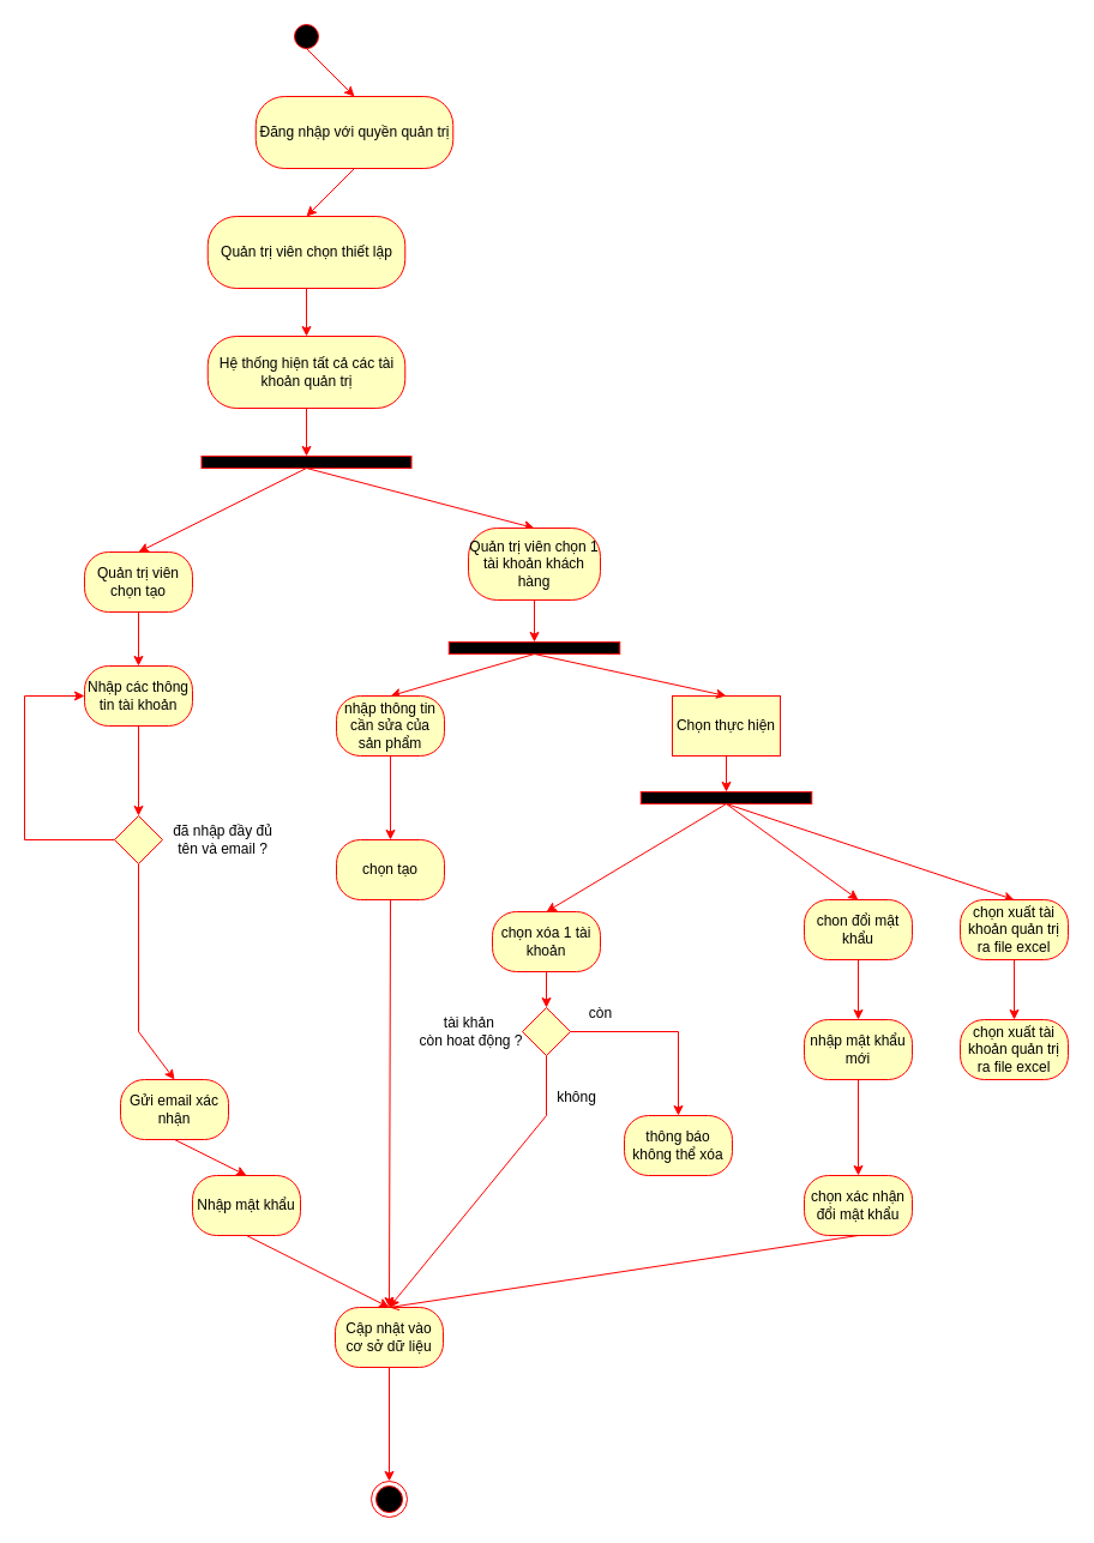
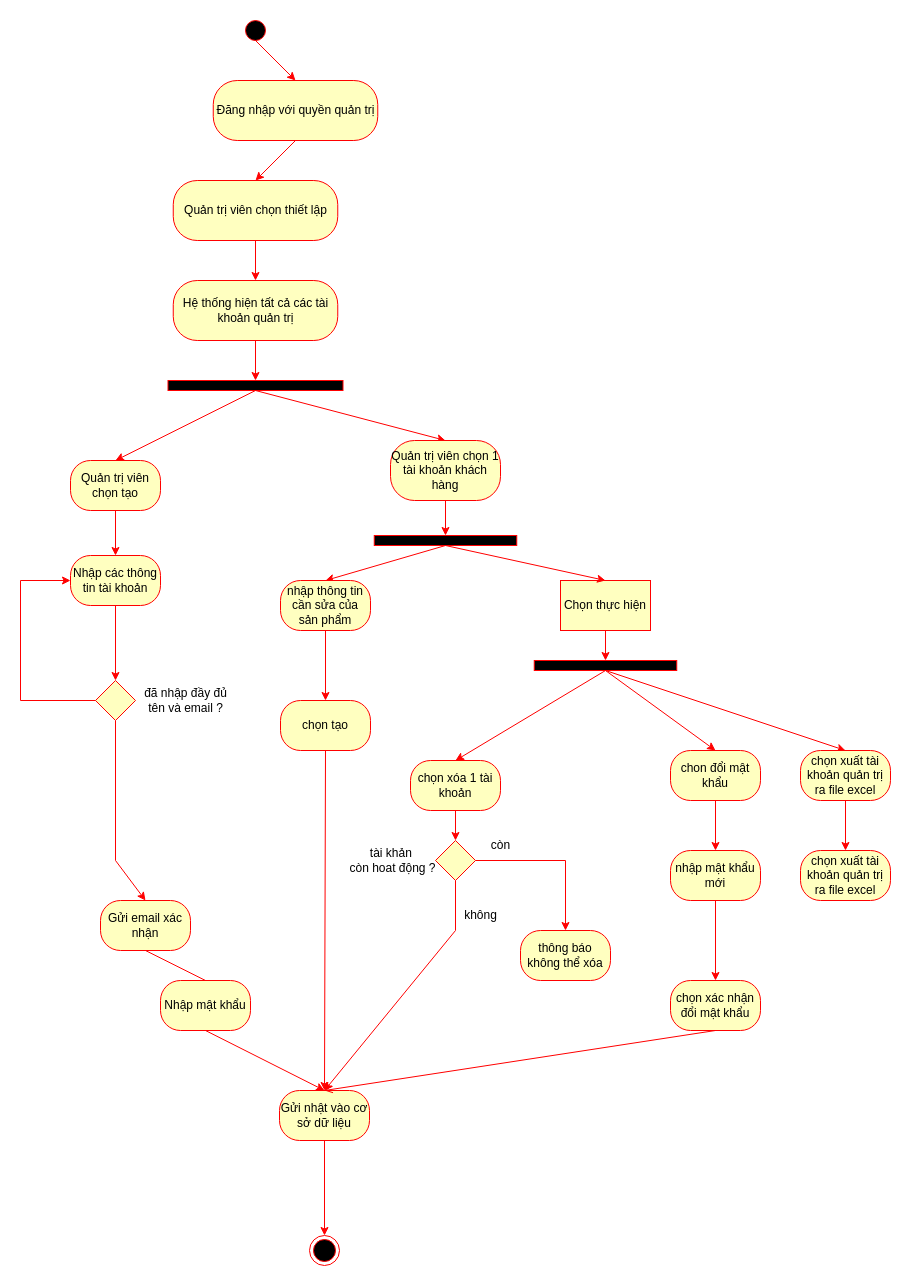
  <mxCell id="0" />
  <mxCell id="1" parent="0" />
  <mxCell id="2" value="" style="ellipse;whiteSpace=wrap;html=1;aspect=fixed;strokeColor=#FF0000;fillColor=#000000;" parent="1" vertex="1"><mxGeometry x="245" y="20" width="20" height="20" as="geometry" /></mxCell>
  <mxCell id="3" value="" style="endArrow=classic;html=1;rounded=0;exitX=0.5;exitY=1;exitDx=0;exitDy=0;strokeColor=#FF0000;entryX=0.5;entryY=0;entryDx=0;entryDy=0;" parent="1" source="2" target="4" edge="1"><mxGeometry width="50" height="50" relative="1" as="geometry"><mxPoint x="300" y="190" as="sourcePoint" /><mxPoint x="324" y="90" as="targetPoint" /></mxGeometry></mxCell>
  <mxCell id="4" value="Đăng nhập với quyền quản trị" style="rounded=1;whiteSpace=wrap;html=1;arcSize=40;fontColor=#000000;fillColor=#ffffc0;strokeColor=#FF0000;" parent="1" vertex="1"><mxGeometry x="212.75" y="80" width="164.5" height="60" as="geometry" /></mxCell>
  <mxCell id="5" value="" style="endArrow=classic;html=1;rounded=0;strokeColor=#FF0000;exitX=0.5;exitY=1;exitDx=0;exitDy=0;entryX=0.5;entryY=0;entryDx=0;entryDy=0;" parent="1" source="4" target="6" edge="1"><mxGeometry width="50" height="50" relative="1" as="geometry"><mxPoint x="300" y="140" as="sourcePoint" /><mxPoint x="320" y="190" as="targetPoint" /></mxGeometry></mxCell>
  <mxCell id="6" value="Quản trị viên chọn thiết lập" style="rounded=1;whiteSpace=wrap;html=1;arcSize=40;fontColor=#000000;fillColor=#ffffc0;strokeColor=#FF0000;" parent="1" vertex="1"><mxGeometry x="172.75" y="180" width="164.5" height="60" as="geometry" /></mxCell>
  <mxCell id="7" value="" style="endArrow=classic;html=1;rounded=0;strokeColor=#FF0000;exitX=0.5;exitY=1;exitDx=0;exitDy=0;entryX=0.5;entryY=0;entryDx=0;entryDy=0;" parent="1" source="6" target="8" edge="1"><mxGeometry width="50" height="50" relative="1" as="geometry"><mxPoint x="300" y="340" as="sourcePoint" /><mxPoint x="324" y="300" as="targetPoint" /></mxGeometry></mxCell>
  <mxCell id="8" value="Hệ thống hiện tất cả các tài khoản quản trị" style="rounded=1;whiteSpace=wrap;html=1;arcSize=40;fontColor=#000000;fillColor=#ffffc0;strokeColor=#FF0000;" parent="1" vertex="1"><mxGeometry x="172.75" y="280" width="164.5" height="60" as="geometry" /></mxCell>
  <mxCell id="9" value="" style="endArrow=classic;html=1;rounded=0;strokeColor=#FF0000;exitX=0.5;exitY=1;exitDx=0;exitDy=0;entryX=0.5;entryY=0;entryDx=0;entryDy=0;" parent="1" source="8" target="20" edge="1"><mxGeometry width="50" height="50" relative="1" as="geometry"><mxPoint x="300" y="430" as="sourcePoint" /><mxPoint x="324" y="400" as="targetPoint" /></mxGeometry></mxCell>
  <mxCell id="10" value="" style="endArrow=classic;html=1;rounded=0;strokeColor=#FF0000;fontSize=10;exitX=0.5;exitY=1;exitDx=0;exitDy=0;entryX=0.5;entryY=0;entryDx=0;entryDy=0;" parent="1" source="20" target="46" edge="1"><mxGeometry width="50" height="50" relative="1" as="geometry"><mxPoint x="307.5" y="415" as="sourcePoint" /><mxPoint x="105" y="450" as="targetPoint" /></mxGeometry></mxCell>
  <mxCell id="11" value="Chọn thực hiện" style="whiteSpace=wrap;html=1;arcSize=40;fontColor=#000000;fillColor=#ffffc0;strokeColor=#FF0000;rounded=0;" parent="1" vertex="1"><mxGeometry x="560" y="580" width="90" height="50" as="geometry" /></mxCell>
  <mxCell id="12" value="" style="endArrow=classic;html=1;rounded=0;strokeColor=#FF0000;fontSize=10;exitX=0.5;exitY=1;exitDx=0;exitDy=0;entryX=0.5;entryY=0;entryDx=0;entryDy=0;" parent="1" source="50" target="54" edge="1"><mxGeometry width="50" height="50" relative="1" as="geometry"><mxPoint x="105" y="680" as="sourcePoint" /><mxPoint x="160" y="910" as="targetPoint" /><Array as="points"><mxPoint x="115" y="860" /></Array></mxGeometry></mxCell>
- <mxCell id="13" value="Cập nhật vào cơ sở dữ liệu" style="rounded=1;whiteSpace=wrap;html=1;arcSize=40;fontColor=#000000;fillColor=#ffffc0;strokeColor=#FF0000;" parent="1" vertex="1"><mxGeometry x="279" y="1090" width="90" height="50" as="geometry" /></mxCell>
+ <mxCell id="13" value="Gửi nhật vào cơ sở dữ liệu" style="rounded=1;whiteSpace=wrap;html=1;arcSize=40;fontColor=#000000;fillColor=#ffffc0;strokeColor=#FF0000;" parent="1" vertex="1"><mxGeometry x="279" y="1090" width="90" height="50" as="geometry" /></mxCell>
  <mxCell id="14" value="" style="endArrow=classic;html=1;rounded=0;strokeColor=#FF0000;fontSize=10;exitX=0.5;exitY=1;exitDx=0;exitDy=0;entryX=0.5;entryY=0;entryDx=0;entryDy=0;" parent="1" source="11" target="21" edge="1"><mxGeometry width="50" height="50" relative="1" as="geometry"><mxPoint x="300" y="610" as="sourcePoint" /><mxPoint x="595" y="557.5" as="targetPoint" /></mxGeometry></mxCell>
  <mxCell id="15" value="" style="endArrow=classic;html=1;rounded=0;strokeColor=#FF0000;fontSize=10;exitX=0.5;exitY=1;exitDx=0;exitDy=0;entryX=0.5;entryY=0;entryDx=0;entryDy=0;" parent="1" source="21" target="17" edge="1"><mxGeometry width="50" height="50" relative="1" as="geometry"><mxPoint x="595" y="592.5" as="sourcePoint" /><mxPoint x="465" y="620" as="targetPoint" /></mxGeometry></mxCell>
  <mxCell id="16" value="" style="endArrow=classic;html=1;rounded=0;strokeColor=#FF0000;fontSize=10;exitX=0.5;exitY=1;exitDx=0;exitDy=0;entryX=0.5;entryY=0;entryDx=0;entryDy=0;" parent="1" source="21" target="18" edge="1"><mxGeometry width="50" height="50" relative="1" as="geometry"><mxPoint x="615" y="575" as="sourcePoint" /><mxPoint x="620" y="620" as="targetPoint" /><Array as="points" /></mxGeometry></mxCell>
  <mxCell id="17" value="chọn xóa 1 tài khoản" style="rounded=1;whiteSpace=wrap;html=1;arcSize=40;fontColor=#000000;fillColor=#ffffc0;strokeColor=#FF0000;" parent="1" vertex="1"><mxGeometry x="410" y="760" width="90" height="50" as="geometry" /></mxCell>
  <mxCell id="18" value="chọn xuất tài khoản quản trị ra file excel" style="rounded=1;whiteSpace=wrap;html=1;arcSize=40;fontColor=#000000;fillColor=#ffffc0;strokeColor=#FF0000;" parent="1" vertex="1"><mxGeometry x="800" y="750" width="90" height="50" as="geometry" /></mxCell>
  <mxCell id="19" value="" style="endArrow=classic;html=1;rounded=0;strokeColor=#FF0000;fontSize=10;exitX=0.5;exitY=1;exitDx=0;exitDy=0;" parent="1" source="17" target="35" edge="1"><mxGeometry width="50" height="50" relative="1" as="geometry"><mxPoint x="300" y="780" as="sourcePoint" /><mxPoint x="455" y="850" as="targetPoint" /></mxGeometry></mxCell>
  <mxCell id="20" value="" style="rounded=0;whiteSpace=wrap;html=1;strokeColor=#FF0000;fontSize=10;fillColor=#000000;" parent="1" vertex="1"><mxGeometry x="167.5" y="380" width="175" height="10" as="geometry" /></mxCell>
  <mxCell id="21" value="" style="rounded=0;whiteSpace=wrap;html=1;strokeColor=#FF0000;fontSize=10;fillColor=#000000;" parent="1" vertex="1"><mxGeometry x="533.75" y="660" width="142.5" height="10" as="geometry" /></mxCell>
  <mxCell id="22" value="" style="endArrow=classic;html=1;rounded=0;strokeColor=#FF0000;fontSize=10;exitX=0.5;exitY=1;exitDx=0;exitDy=0;entryX=0.5;entryY=0;entryDx=0;entryDy=0;" parent="1" source="20" target="23" edge="1"><mxGeometry width="50" height="50" relative="1" as="geometry"><mxPoint x="300" y="530" as="sourcePoint" /><mxPoint x="390" y="450" as="targetPoint" /></mxGeometry></mxCell>
  <mxCell id="23" value="Quản trị viên chọn 1 tài khoản khách hàng" style="rounded=1;whiteSpace=wrap;html=1;arcSize=40;fontColor=#000000;fillColor=#ffffc0;strokeColor=#FF0000;" parent="1" vertex="1"><mxGeometry x="390" y="440" width="110" height="60" as="geometry" /></mxCell>
  <mxCell id="24" value="" style="endArrow=classic;html=1;rounded=0;strokeColor=#FF0000;fontSize=10;exitX=0.5;exitY=1;exitDx=0;exitDy=0;entryX=0.5;entryY=0;entryDx=0;entryDy=0;" parent="1" source="23" target="25" edge="1"><mxGeometry width="50" height="50" relative="1" as="geometry"><mxPoint x="300" y="520" as="sourcePoint" /><mxPoint x="395" y="540" as="targetPoint" /></mxGeometry></mxCell>
  <mxCell id="25" value="" style="rounded=0;whiteSpace=wrap;html=1;strokeColor=#FF0000;fontSize=10;fillColor=#000000;" parent="1" vertex="1"><mxGeometry x="373.75" y="535" width="142.5" height="10" as="geometry" /></mxCell>
  <mxCell id="26" value="" style="endArrow=classic;html=1;rounded=0;strokeColor=#FF0000;fontSize=10;entryX=0.5;entryY=0;entryDx=0;entryDy=0;exitX=0.5;exitY=1;exitDx=0;exitDy=0;" parent="1" source="25" target="11" edge="1"><mxGeometry width="50" height="50" relative="1" as="geometry"><mxPoint x="451" y="550" as="sourcePoint" /><mxPoint x="350" y="540" as="targetPoint" /></mxGeometry></mxCell>
  <mxCell id="27" value="" style="endArrow=classic;html=1;rounded=0;strokeColor=#FF0000;fontSize=10;exitX=0.5;exitY=1;exitDx=0;exitDy=0;entryX=0.5;entryY=0;entryDx=0;entryDy=0;" parent="1" source="25" target="28" edge="1"><mxGeometry width="50" height="50" relative="1" as="geometry"><mxPoint x="430" y="565" as="sourcePoint" /><mxPoint x="410" y="600" as="targetPoint" /></mxGeometry></mxCell>
  <mxCell id="28" value="nhập thông tin cần sửa của sản phẩm" style="rounded=1;whiteSpace=wrap;html=1;arcSize=40;fontColor=#000000;fillColor=#ffffc0;strokeColor=#FF0000;" parent="1" vertex="1"><mxGeometry x="280" y="580" width="90" height="50" as="geometry" /></mxCell>
  <mxCell id="29" value="" style="endArrow=classic;html=1;rounded=0;strokeColor=#FF0000;fontSize=10;exitX=0.5;exitY=1;exitDx=0;exitDy=0;entryX=0.5;entryY=0;entryDx=0;entryDy=0;" parent="1" source="28" target="30" edge="1"><mxGeometry width="50" height="50" relative="1" as="geometry"><mxPoint x="340" y="640" as="sourcePoint" /><mxPoint x="405" y="720" as="targetPoint" /></mxGeometry></mxCell>
  <mxCell id="30" value="chọn tạo" style="rounded=1;whiteSpace=wrap;html=1;arcSize=40;fontColor=#000000;fillColor=#ffffc0;strokeColor=#FF0000;" parent="1" vertex="1"><mxGeometry x="280" y="700" width="90" height="50" as="geometry" /></mxCell>
  <mxCell id="31" value="" style="endArrow=classic;html=1;rounded=0;strokeColor=#FF0000;fontSize=10;exitX=0.5;exitY=1;exitDx=0;exitDy=0;entryX=0.5;entryY=0;entryDx=0;entryDy=0;" parent="1" source="30" target="13" edge="1"><mxGeometry width="50" height="50" relative="1" as="geometry"><mxPoint x="340" y="720" as="sourcePoint" /><mxPoint x="390" y="670" as="targetPoint" /></mxGeometry></mxCell>
  <mxCell id="32" value="" style="endArrow=classic;html=1;rounded=0;strokeColor=#FF0000;fontSize=10;exitX=0.5;exitY=1;exitDx=0;exitDy=0;entryX=0.5;entryY=0;entryDx=0;entryDy=0;" parent="1" source="13" target="60" edge="1"><mxGeometry width="50" height="50" relative="1" as="geometry"><mxPoint x="340" y="980" as="sourcePoint" /><mxPoint x="324" y="1250" as="targetPoint" /></mxGeometry></mxCell>
  <mxCell id="33" value="" style="endArrow=classic;html=1;rounded=0;exitX=0.5;exitY=1;exitDx=0;exitDy=0;strokeColor=#FF0000;entryX=0.5;entryY=0;entryDx=0;entryDy=0;" parent="1" source="21" target="34" edge="1"><mxGeometry width="50" height="50" relative="1" as="geometry"><mxPoint x="310" y="830" as="sourcePoint" /><mxPoint x="610" y="760" as="targetPoint" /></mxGeometry></mxCell>
  <mxCell id="34" value="chon đổi mật khẩu" style="rounded=1;whiteSpace=wrap;html=1;arcSize=40;fontColor=#000000;fillColor=#ffffc0;strokeColor=#FF0000;" parent="1" vertex="1"><mxGeometry x="670" y="750" width="90" height="50" as="geometry" /></mxCell>
  <mxCell id="35" value="" style="rhombus;whiteSpace=wrap;html=1;strokeColor=#FF0000;fillColor=#FFFFC0;" parent="1" vertex="1"><mxGeometry x="435" y="840" width="40" height="40" as="geometry" /></mxCell>
  <mxCell id="36" value="tài khản&amp;nbsp;&lt;br&gt;còn hoat động ?" style="text;html=1;align=center;verticalAlign=middle;resizable=0;points=[];autosize=1;strokeColor=none;fillColor=none;" parent="1" vertex="1"><mxGeometry x="337.25" y="840" width="110" height="40" as="geometry" /></mxCell>
  <mxCell id="37" value="" style="endArrow=classic;html=1;rounded=0;strokeColor=#FF0000;exitX=0.5;exitY=1;exitDx=0;exitDy=0;entryX=0.5;entryY=0;entryDx=0;entryDy=0;" parent="1" source="35" target="13" edge="1"><mxGeometry width="50" height="50" relative="1" as="geometry"><mxPoint x="530" y="920" as="sourcePoint" /><mxPoint x="455" y="920" as="targetPoint" /><Array as="points"><mxPoint x="455" y="930" /></Array></mxGeometry></mxCell>
  <mxCell id="38" value="không" style="text;html=1;align=center;verticalAlign=middle;resizable=0;points=[];autosize=1;strokeColor=none;fillColor=none;" parent="1" vertex="1"><mxGeometry x="450" y="900" width="60" height="30" as="geometry" /></mxCell>
  <mxCell id="39" value="" style="endArrow=classic;html=1;rounded=0;strokeColor=#FF0000;exitX=1;exitY=0.5;exitDx=0;exitDy=0;entryX=0.5;entryY=0;entryDx=0;entryDy=0;" parent="1" source="35" target="41" edge="1"><mxGeometry width="50" height="50" relative="1" as="geometry"><mxPoint x="530" y="920" as="sourcePoint" /><mxPoint x="610" y="920" as="targetPoint" /><Array as="points"><mxPoint x="565" y="860" /></Array></mxGeometry></mxCell>
  <mxCell id="40" value="còn" style="text;html=1;align=center;verticalAlign=middle;resizable=0;points=[];autosize=1;strokeColor=none;fillColor=none;" parent="1" vertex="1"><mxGeometry x="480" y="830" width="40" height="30" as="geometry" /></mxCell>
  <mxCell id="41" value="thông báo không thể xóa" style="rounded=1;whiteSpace=wrap;html=1;arcSize=40;fontColor=#000000;fillColor=#ffffc0;strokeColor=#FF0000;" parent="1" vertex="1"><mxGeometry x="520" y="930" width="90" height="50" as="geometry" /></mxCell>
  <mxCell id="42" value="" style="endArrow=classic;html=1;rounded=0;strokeColor=#FF0000;exitX=0.5;exitY=1;exitDx=0;exitDy=0;entryX=0.5;entryY=0;entryDx=0;entryDy=0;" parent="1" source="34" target="43" edge="1"><mxGeometry width="50" height="50" relative="1" as="geometry"><mxPoint x="530" y="920" as="sourcePoint" /><mxPoint x="675" y="860" as="targetPoint" /></mxGeometry></mxCell>
  <mxCell id="43" value="nhập mật khẩu mới" style="rounded=1;whiteSpace=wrap;html=1;arcSize=40;fontColor=#000000;fillColor=#ffffc0;strokeColor=#FF0000;" parent="1" vertex="1"><mxGeometry x="670" y="850" width="90" height="50" as="geometry" /></mxCell>
  <mxCell id="44" value="" style="endArrow=classic;html=1;rounded=0;strokeColor=#FF0000;exitX=0.5;exitY=1;exitDx=0;exitDy=0;entryX=0.5;entryY=0;entryDx=0;entryDy=0;" parent="1" source="43" target="45" edge="1"><mxGeometry width="50" height="50" relative="1" as="geometry"><mxPoint x="530" y="900" as="sourcePoint" /><mxPoint x="675" y="950" as="targetPoint" /></mxGeometry></mxCell>
  <mxCell id="45" value="chọn xác nhận đổi mật khẩu" style="rounded=1;whiteSpace=wrap;html=1;arcSize=40;fontColor=#000000;fillColor=#ffffc0;strokeColor=#FF0000;" parent="1" vertex="1"><mxGeometry x="670" y="980" width="90" height="50" as="geometry" /></mxCell>
  <mxCell id="46" value="Quản trị viên chọn tạo" style="rounded=1;whiteSpace=wrap;html=1;arcSize=40;fontColor=#000000;fillColor=#ffffc0;strokeColor=#FF0000;" parent="1" vertex="1"><mxGeometry x="70" y="460" width="90" height="50" as="geometry" /></mxCell>
  <mxCell id="47" value="" style="endArrow=classic;html=1;rounded=0;strokeColor=#FF0000;fontSize=10;exitX=0.5;exitY=1;exitDx=0;exitDy=0;entryX=0.5;entryY=0;entryDx=0;entryDy=0;" parent="1" source="46" target="48" edge="1"><mxGeometry width="50" height="50" relative="1" as="geometry"><mxPoint x="310" y="570" as="sourcePoint" /><mxPoint x="120" y="560" as="targetPoint" /></mxGeometry></mxCell>
  <mxCell id="48" value="Nhập các thông tin tài khoản" style="rounded=1;whiteSpace=wrap;html=1;arcSize=40;fontColor=#000000;fillColor=#ffffc0;strokeColor=#FF0000;" parent="1" vertex="1"><mxGeometry x="70" y="555" width="90" height="50" as="geometry" /></mxCell>
  <mxCell id="49" value="" style="endArrow=classic;html=1;rounded=0;strokeColor=#FF0000;fontSize=10;exitX=0.5;exitY=1;exitDx=0;exitDy=0;entryX=0.5;entryY=0;entryDx=0;entryDy=0;" parent="1" source="48" target="50" edge="1"><mxGeometry width="50" height="50" relative="1" as="geometry"><mxPoint x="310" y="640" as="sourcePoint" /><mxPoint x="115" y="670" as="targetPoint" /></mxGeometry></mxCell>
  <mxCell id="50" value="" style="rhombus;whiteSpace=wrap;html=1;strokeColor=#FF0000;fillColor=#FFFFC0;" parent="1" vertex="1"><mxGeometry x="95" y="680" width="40" height="40" as="geometry" /></mxCell>
  <mxCell id="51" value="đã nhập đầy đủ&lt;br&gt;tên và email ?" style="text;html=1;align=center;verticalAlign=middle;resizable=0;points=[];autosize=1;strokeColor=none;fillColor=none;" parent="1" vertex="1"><mxGeometry x="130" y="680" width="110" height="40" as="geometry" /></mxCell>
  <mxCell id="52" value="" style="endArrow=classic;html=1;rounded=0;exitX=0;exitY=0.5;exitDx=0;exitDy=0;entryX=0;entryY=0.5;entryDx=0;entryDy=0;strokeColor=#FF0000;" parent="1" source="50" target="48" edge="1"><mxGeometry width="50" height="50" relative="1" as="geometry"><mxPoint x="370" y="750" as="sourcePoint" /><mxPoint x="420" y="700" as="targetPoint" /><Array as="points"><mxPoint x="20" y="700" /><mxPoint x="20" y="580" /></Array></mxGeometry></mxCell>
  <mxCell id="53" value="" style="endArrow=open;html=1;rounded=0;exitX=0.5;exitY=1;exitDx=0;exitDy=0;entryX=0.5;entryY=0;entryDx=0;entryDy=0;strokeColor=#FF0000;" parent="1" source="45" target="13" edge="1"><mxGeometry width="50" height="50" relative="1" as="geometry"><mxPoint x="590" y="1150" as="sourcePoint" /><mxPoint x="640" y="1100" as="targetPoint" /></mxGeometry></mxCell>
  <mxCell id="54" value="Gửi email xác nhận" style="rounded=1;whiteSpace=wrap;html=1;arcSize=40;fontColor=#000000;fillColor=#ffffc0;strokeColor=#FF0000;" parent="1" vertex="1"><mxGeometry x="100" y="900" width="90" height="50" as="geometry" /></mxCell>
- <mxCell id="55" value="" style="endArrow=classic;html=1;rounded=0;entryX=0.5;entryY=0;entryDx=0;entryDy=0;strokeColor=#FF0000;exitX=0.5;exitY=1;exitDx=0;exitDy=0;" parent="1" source="54" target="56" edge="1"><mxGeometry width="50" height="50" relative="1" as="geometry"><mxPoint x="165" y="940" as="sourcePoint" /><mxPoint x="190" y="990" as="targetPoint" /></mxGeometry></mxCell>
+ <mxCell id="55" value="" style="endArrow=none;html=1;rounded=0;entryX=0.5;entryY=0;entryDx=0;entryDy=0;strokeColor=#FF0000;exitX=0.5;exitY=1;exitDx=0;exitDy=0;" parent="1" source="54" target="56" edge="1"><mxGeometry width="50" height="50" relative="1" as="geometry"><mxPoint x="165" y="940" as="sourcePoint" /><mxPoint x="190" y="990" as="targetPoint" /></mxGeometry></mxCell>
  <mxCell id="56" value="Nhập mật khẩu" style="rounded=1;whiteSpace=wrap;html=1;arcSize=40;fontColor=#000000;fillColor=#ffffc0;strokeColor=#FF0000;" parent="1" vertex="1"><mxGeometry x="160" y="980" width="90" height="50" as="geometry" /></mxCell>
  <mxCell id="57" value="" style="endArrow=classic;html=1;rounded=0;strokeColor=#FF0000;exitX=0.5;exitY=1;exitDx=0;exitDy=0;entryX=0.5;entryY=0;entryDx=0;entryDy=0;" parent="1" source="56" target="13" edge="1"><mxGeometry width="50" height="50" relative="1" as="geometry"><mxPoint x="400" y="1040" as="sourcePoint" /><mxPoint x="450" y="990" as="targetPoint" /></mxGeometry></mxCell>
  <mxCell id="58" value="" style="endArrow=classic;html=1;rounded=0;exitX=0.5;exitY=1;exitDx=0;exitDy=0;entryX=0.5;entryY=0;entryDx=0;entryDy=0;strokeColor=#FF0000;" parent="1" source="18" target="59" edge="1"><mxGeometry width="50" height="50" relative="1" as="geometry"><mxPoint x="640" y="920" as="sourcePoint" /><mxPoint x="845" y="850" as="targetPoint" /></mxGeometry></mxCell>
  <mxCell id="59" value="chọn xuất tài khoản quản trị ra file excel" style="rounded=1;whiteSpace=wrap;html=1;arcSize=40;fontColor=#000000;fillColor=#ffffc0;strokeColor=#FF0000;" parent="1" vertex="1"><mxGeometry x="800" y="850" width="90" height="50" as="geometry" /></mxCell>
  <mxCell id="60" value="" style="ellipse;html=1;shape=endState;fillColor=#000000;strokeColor=#ff0000;" vertex="1" parent="1"><mxGeometry x="309" y="1235" width="30" height="30" as="geometry" /></mxCell>
